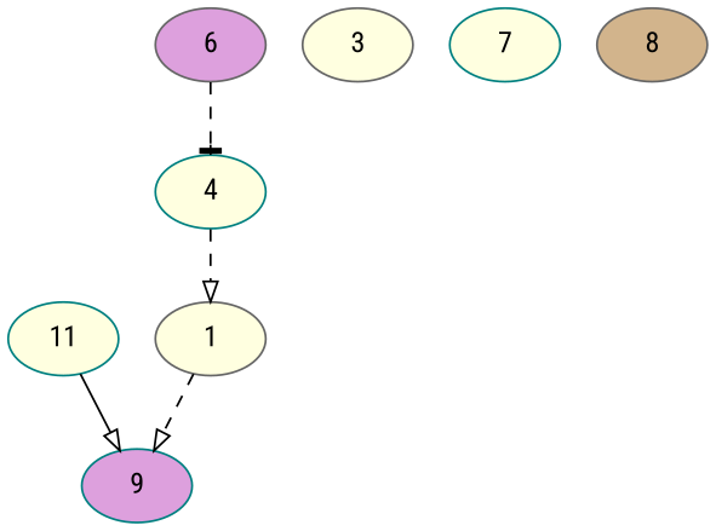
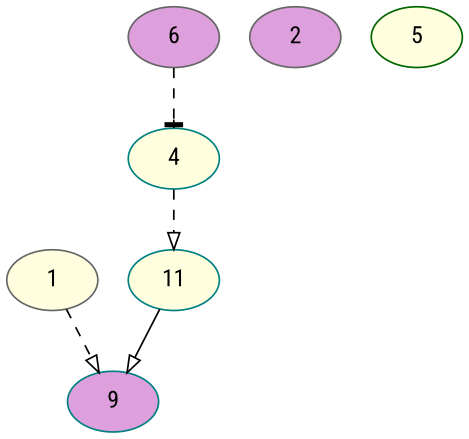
  digraph {
    fontname="Roboto Condensed"
    node [Weight=10 color=gray40 fillcolor=lightyellow fontname="Roboto Condensed" style=filled]
    edge [arrowhead=onormal fontname="Roboto Condensed" style=dashed]
    1 [Weight=19]
    9 [Weight=35 color=teal fillcolor=plum]
-   3 [Weight=25]
+   2 [fillcolor=plum]
    4 [Weight=25 color=teal]
    n6 [Weight=24 color=teal label=11]
+   5 [Weight=23 color=darkgreen]
    6 [Weight=14 fillcolor=plum]
-   7 [color=teal]
-   8 [Weight=12 fillcolor=tan]
    1 -> 9 [Weight=17]
-   4 -> 1 [Weight=16]
+   4 -> n6 [Weight=16]
    n6 -> 9 [Weight=9 style=solid]
    6 -> 4 [Weight=6 arrowhead=tee]
  }
